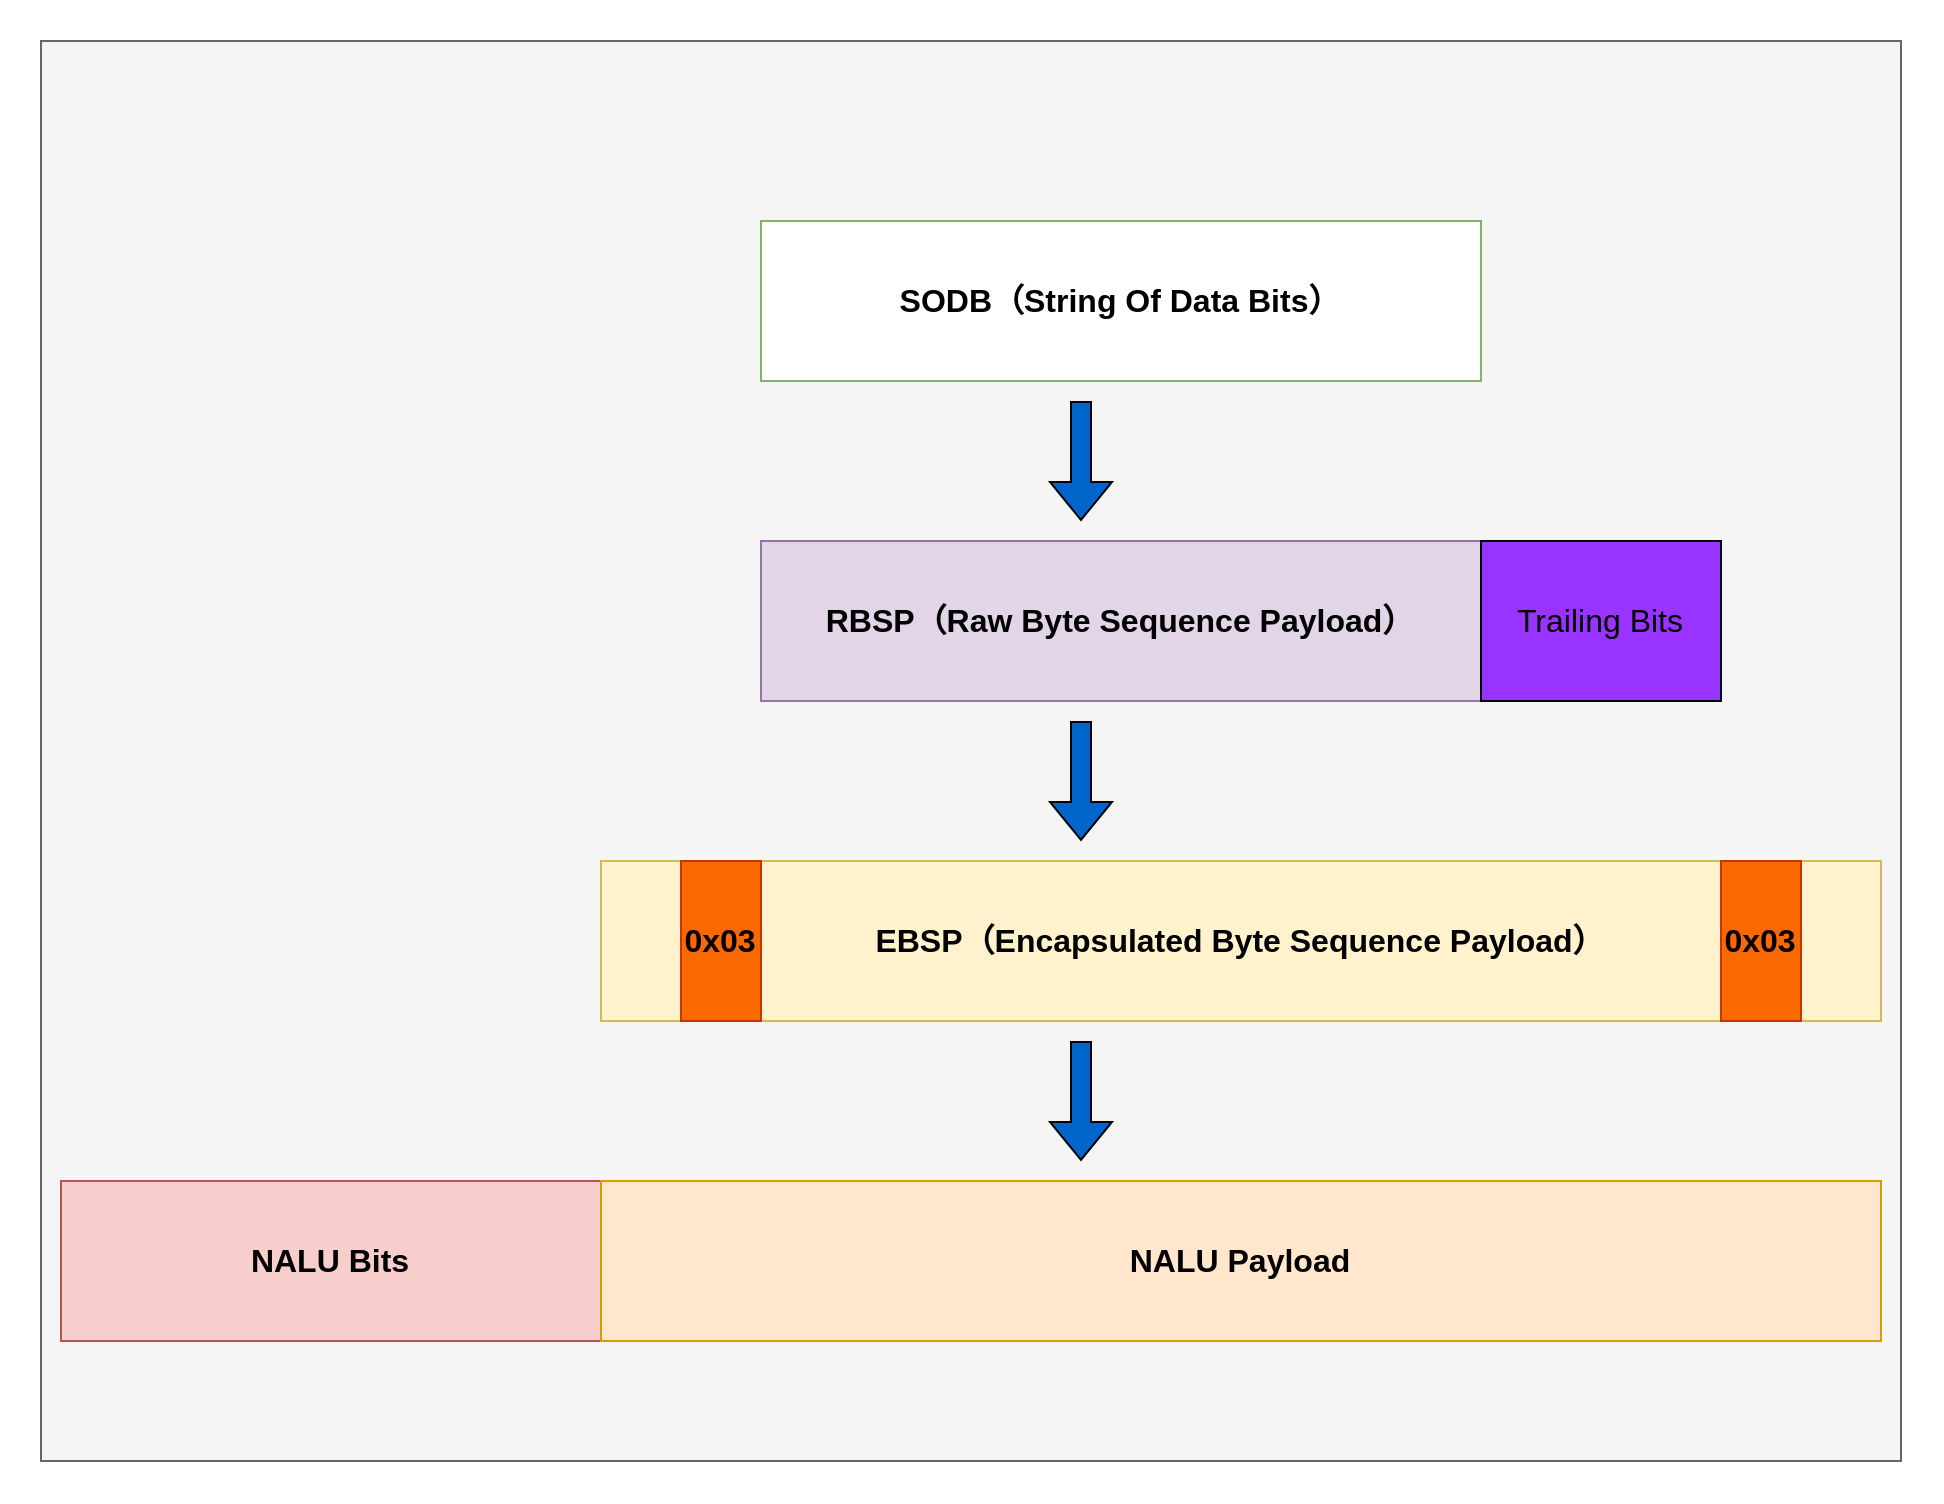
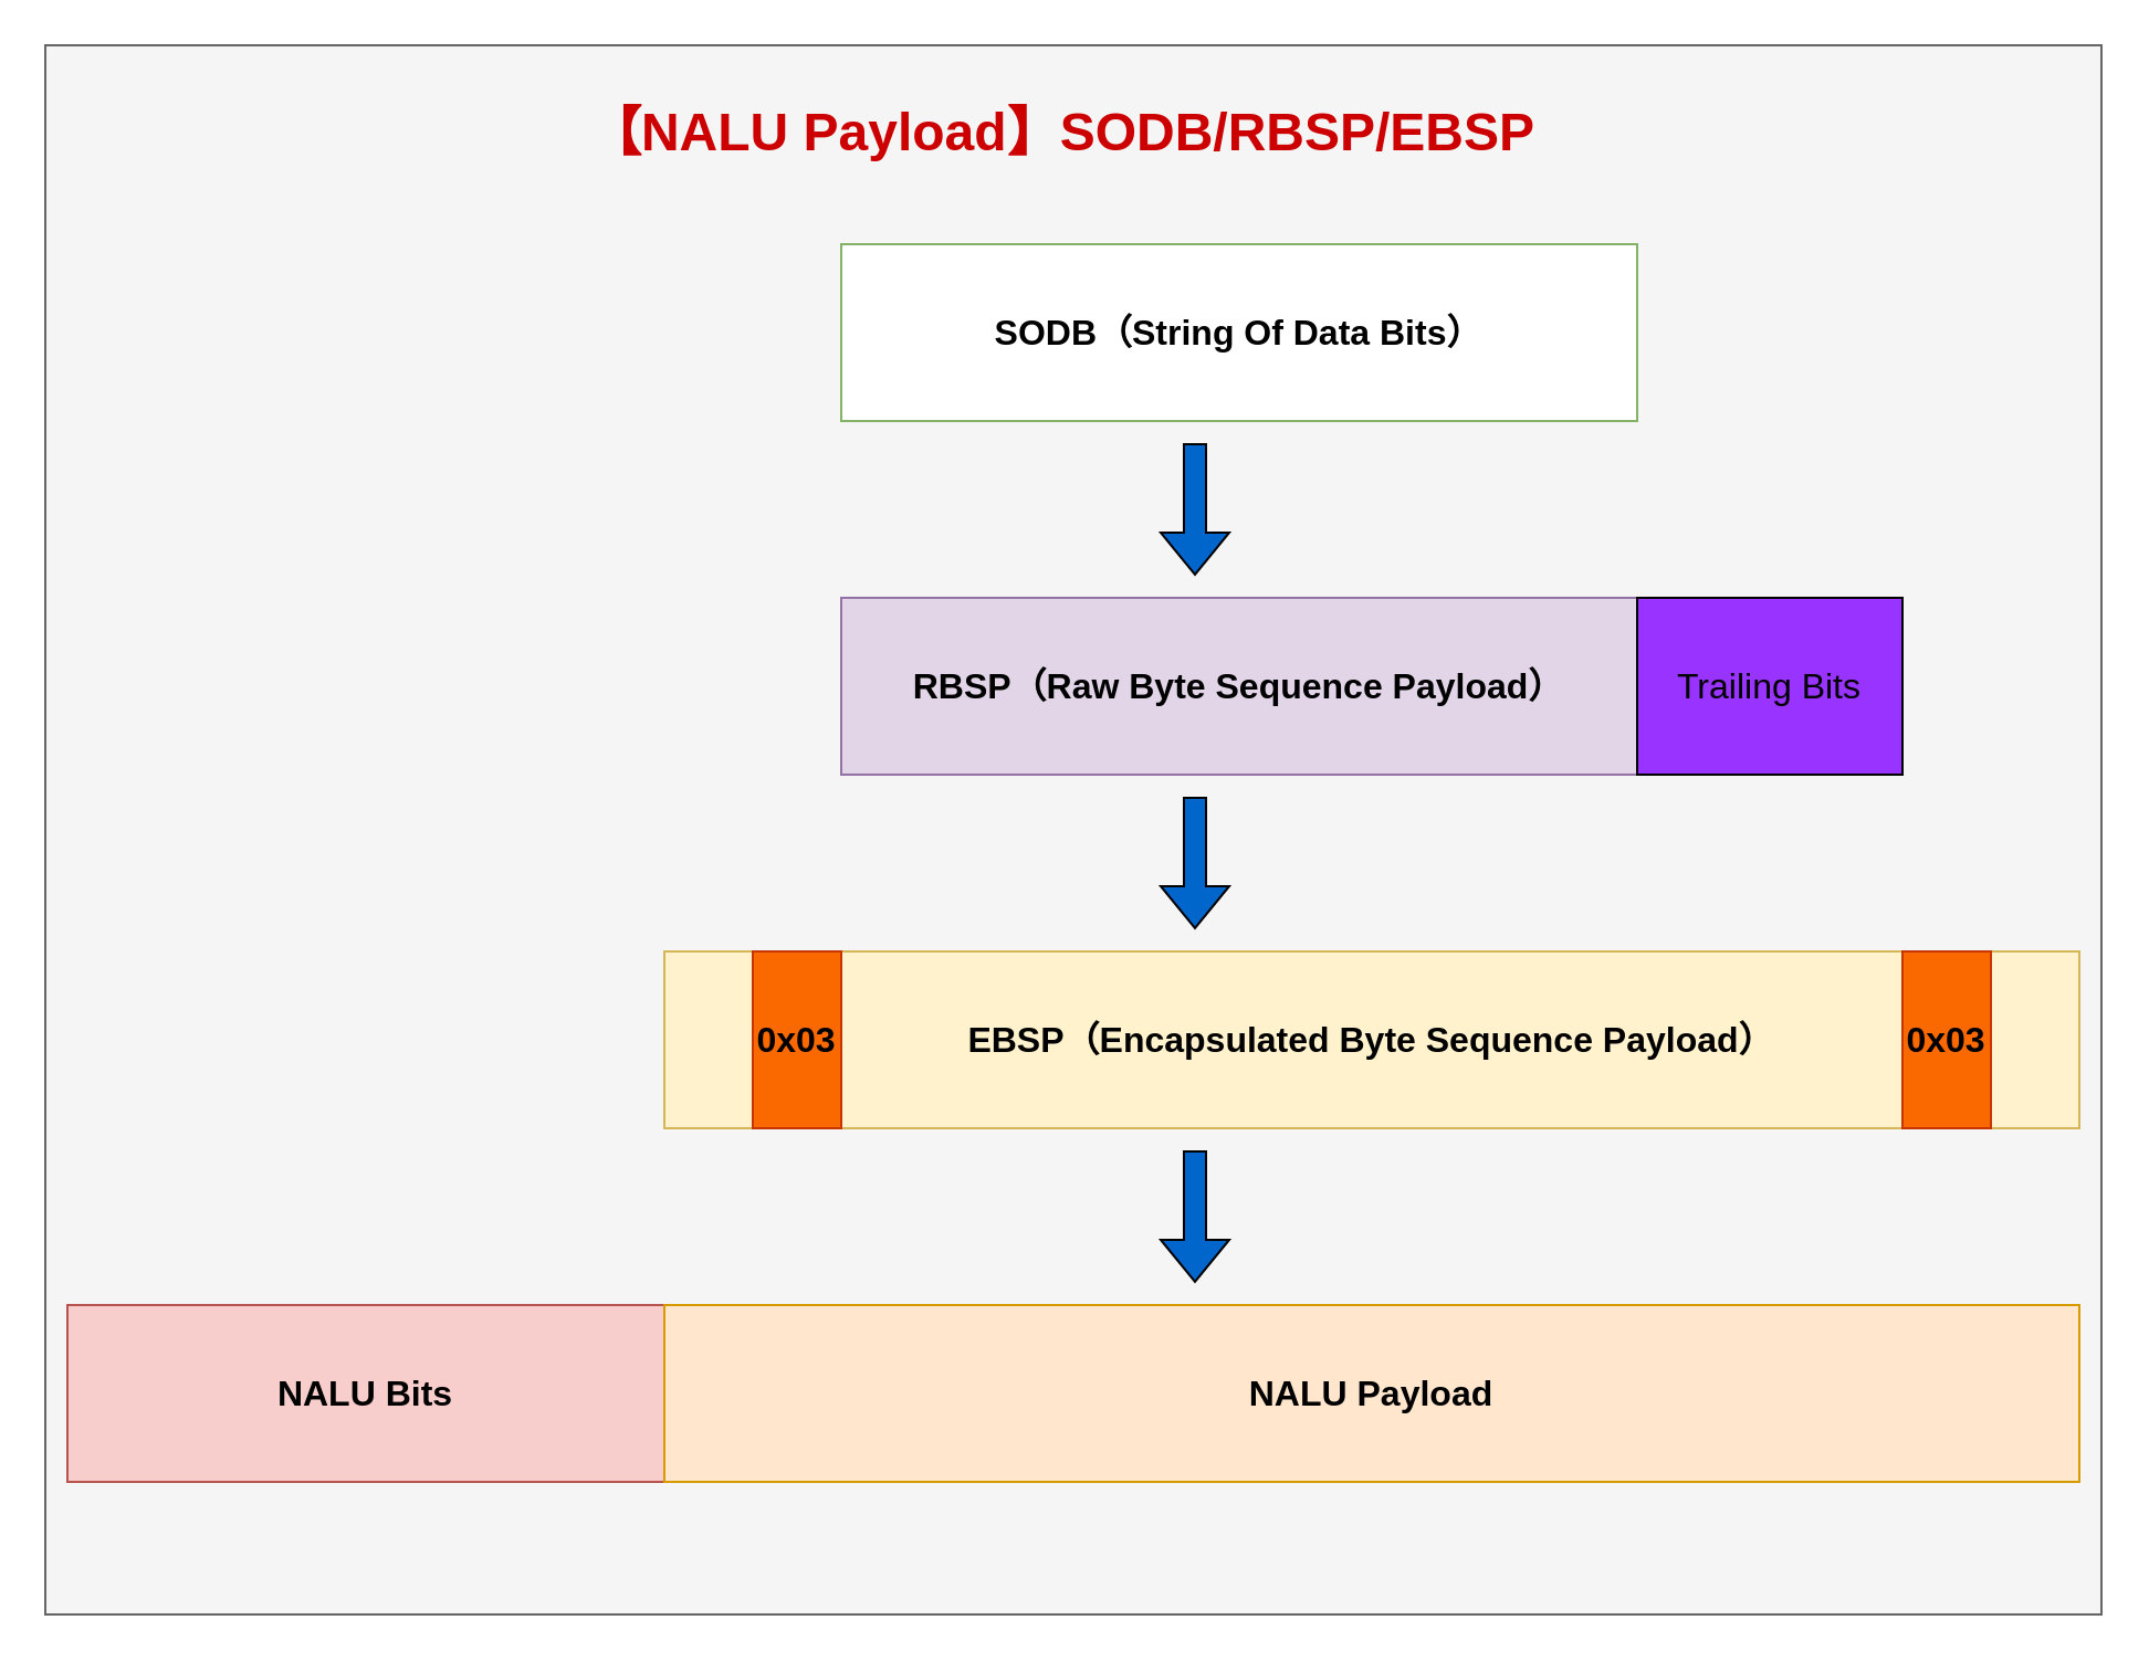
  <mxCell id="0" />
  <mxCell id="1" parent="0" />
  <mxCell id="2" value="" style="rounded=0;whiteSpace=wrap;html=1;fontSize=16;fillColor=#f5f5f5;fontColor=#333333;strokeColor=#666666;" vertex="1" parent="1"><mxGeometry y="20" width="930" height="710" as="geometry" x="20" /></mxCell>
  <mxCell id="3" value="NALU Bits" style="rounded=0;whiteSpace=wrap;html=1;fillColor=#f8cecc;strokeColor=#b85450;fontSize=16;movable=0;resizable=0;rotatable=0;deletable=0;editable=0;locked=1;connectable=0;fontStyle=1" vertex="1" parent="1"><mxGeometry x="30" y="590" width="270" height="80" as="geometry" /></mxCell>
  <mxCell id="4" value="NALU Payload" style="rounded=0;whiteSpace=wrap;html=1;fillColor=#ffe6cc;strokeColor=#d79b00;fontSize=16;movable=0;resizable=0;rotatable=0;deletable=0;editable=0;locked=1;connectable=0;fontStyle=1" vertex="1" parent="1"><mxGeometry x="300" y="590" width="640" height="80" as="geometry" /></mxCell>
  <mxCell id="5" value="EBSP（Encapsulated Byte Sequence Payload）" style="rounded=0;whiteSpace=wrap;html=1;fontSize=16;fillColor=#fff2cc;strokeColor=#d6b656;fontStyle=1;movable=1;resizable=1;rotatable=1;deletable=1;editable=1;locked=0;connectable=1;" vertex="1" parent="1"><mxGeometry x="300" y="430" width="640" height="80" as="geometry" /></mxCell>
  <mxCell id="6" value="0x03" style="rounded=0;whiteSpace=wrap;html=1;fontSize=16;fontStyle=1;fillColor=#fa6800;fontColor=#000000;strokeColor=#C73500;movable=0;resizable=0;rotatable=0;deletable=0;editable=0;locked=1;connectable=0;" vertex="1" parent="1"><mxGeometry x="340" y="430" width="40" height="80" as="geometry" /></mxCell>
  <mxCell id="7" value="0x03" style="rounded=0;whiteSpace=wrap;html=1;fontSize=16;fillColor=#fa6800;fontColor=#000000;strokeColor=#C73500;fontStyle=1;movable=0;resizable=0;rotatable=0;deletable=0;editable=0;locked=1;connectable=0;" vertex="1" parent="1"><mxGeometry x="860" y="430" width="40" height="80" as="geometry" /></mxCell>
  <mxCell id="8" value="" style="shape=flexArrow;endArrow=classic;html=1;rounded=0;fontSize=16;fillColor=#0066CC;" edge="1" parent="1"><mxGeometry width="50" height="50" relative="1" as="geometry"><mxPoint x="540" y="520" as="sourcePoint" /><mxPoint x="540" y="580" as="targetPoint" /></mxGeometry></mxCell>
  <mxCell id="9" value="RBSP（Raw Byte Sequence Payload）" style="rounded=0;whiteSpace=wrap;html=1;fontSize=16;fillColor=#e1d5e7;strokeColor=#9673a6;fontStyle=1" vertex="1" parent="1"><mxGeometry x="380" y="270" width="360" height="80" as="geometry" /></mxCell>
  <mxCell id="10" value="Trailing Bits" style="rounded=0;whiteSpace=wrap;html=1;fontSize=16;fillColor=#9933FF;" vertex="1" parent="1"><mxGeometry x="740" y="270" width="120" height="80" as="geometry" /></mxCell>
  <mxCell id="11" value="SODB（String Of Data Bits）" style="rounded=0;whiteSpace=wrap;html=1;fontSize=16;fillColor=#ffffff;strokeColor=#82b366;fontStyle=1;" vertex="1" parent="1"><mxGeometry x="380" y="110" width="360" height="80" as="geometry" /></mxCell>
  <mxCell id="12" value="" style="shape=flexArrow;endArrow=classic;html=1;rounded=0;fontSize=16;fillColor=#0066CC;" edge="1" parent="1"><mxGeometry width="50" height="50" relative="1" as="geometry"><mxPoint x="540" y="360" as="sourcePoint" /><mxPoint x="540" y="420" as="targetPoint" /></mxGeometry></mxCell>
  <mxCell id="13" value="" style="shape=flexArrow;endArrow=classic;html=1;rounded=0;fontSize=16;fillColor=#0066CC;" edge="1" parent="1"><mxGeometry width="50" height="50" relative="1" as="geometry"><mxPoint x="540" y="200" as="sourcePoint" /><mxPoint x="540" y="260" as="targetPoint" /></mxGeometry></mxCell>
+ <mxCell id="14" value="【NALU Payload】SODB/RBSP/EBSP" style="text;html=1;strokeColor=none;fillColor=none;align=center;verticalAlign=middle;whiteSpace=wrap;rounded=0;fontSize=24;fontStyle=1;fontColor=#CC0000;" vertex="1" parent="1"><mxGeometry x="240" y="30" width="480" height="60" as="geometry" /></mxCell>
